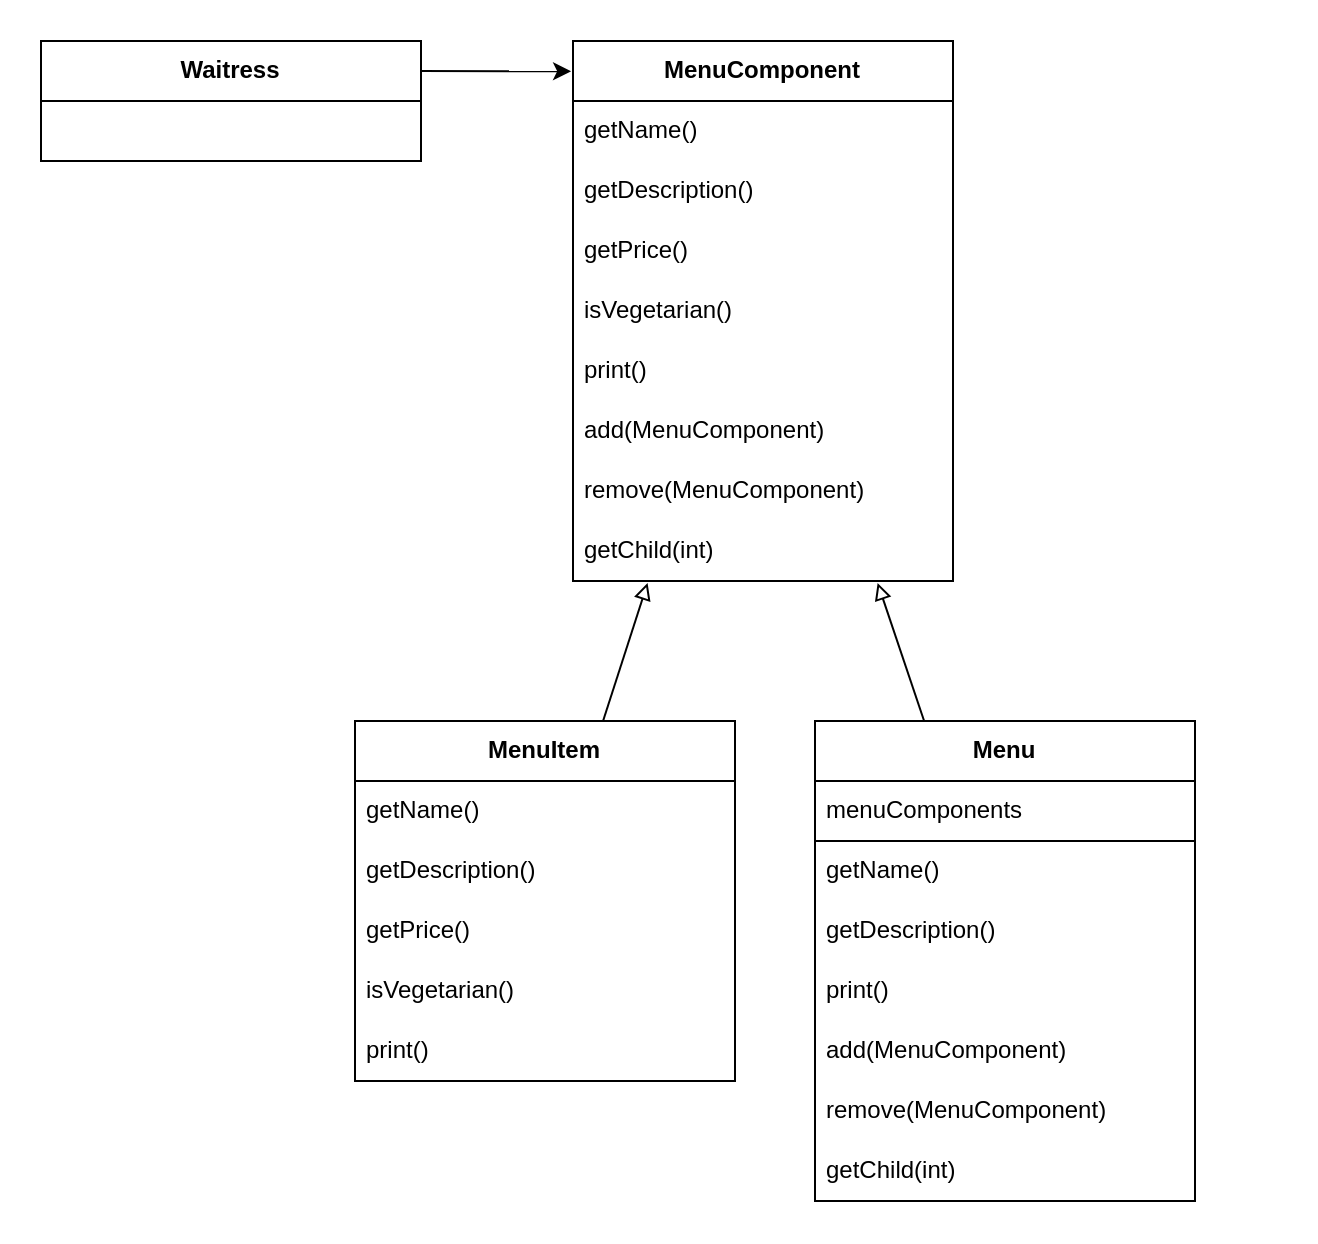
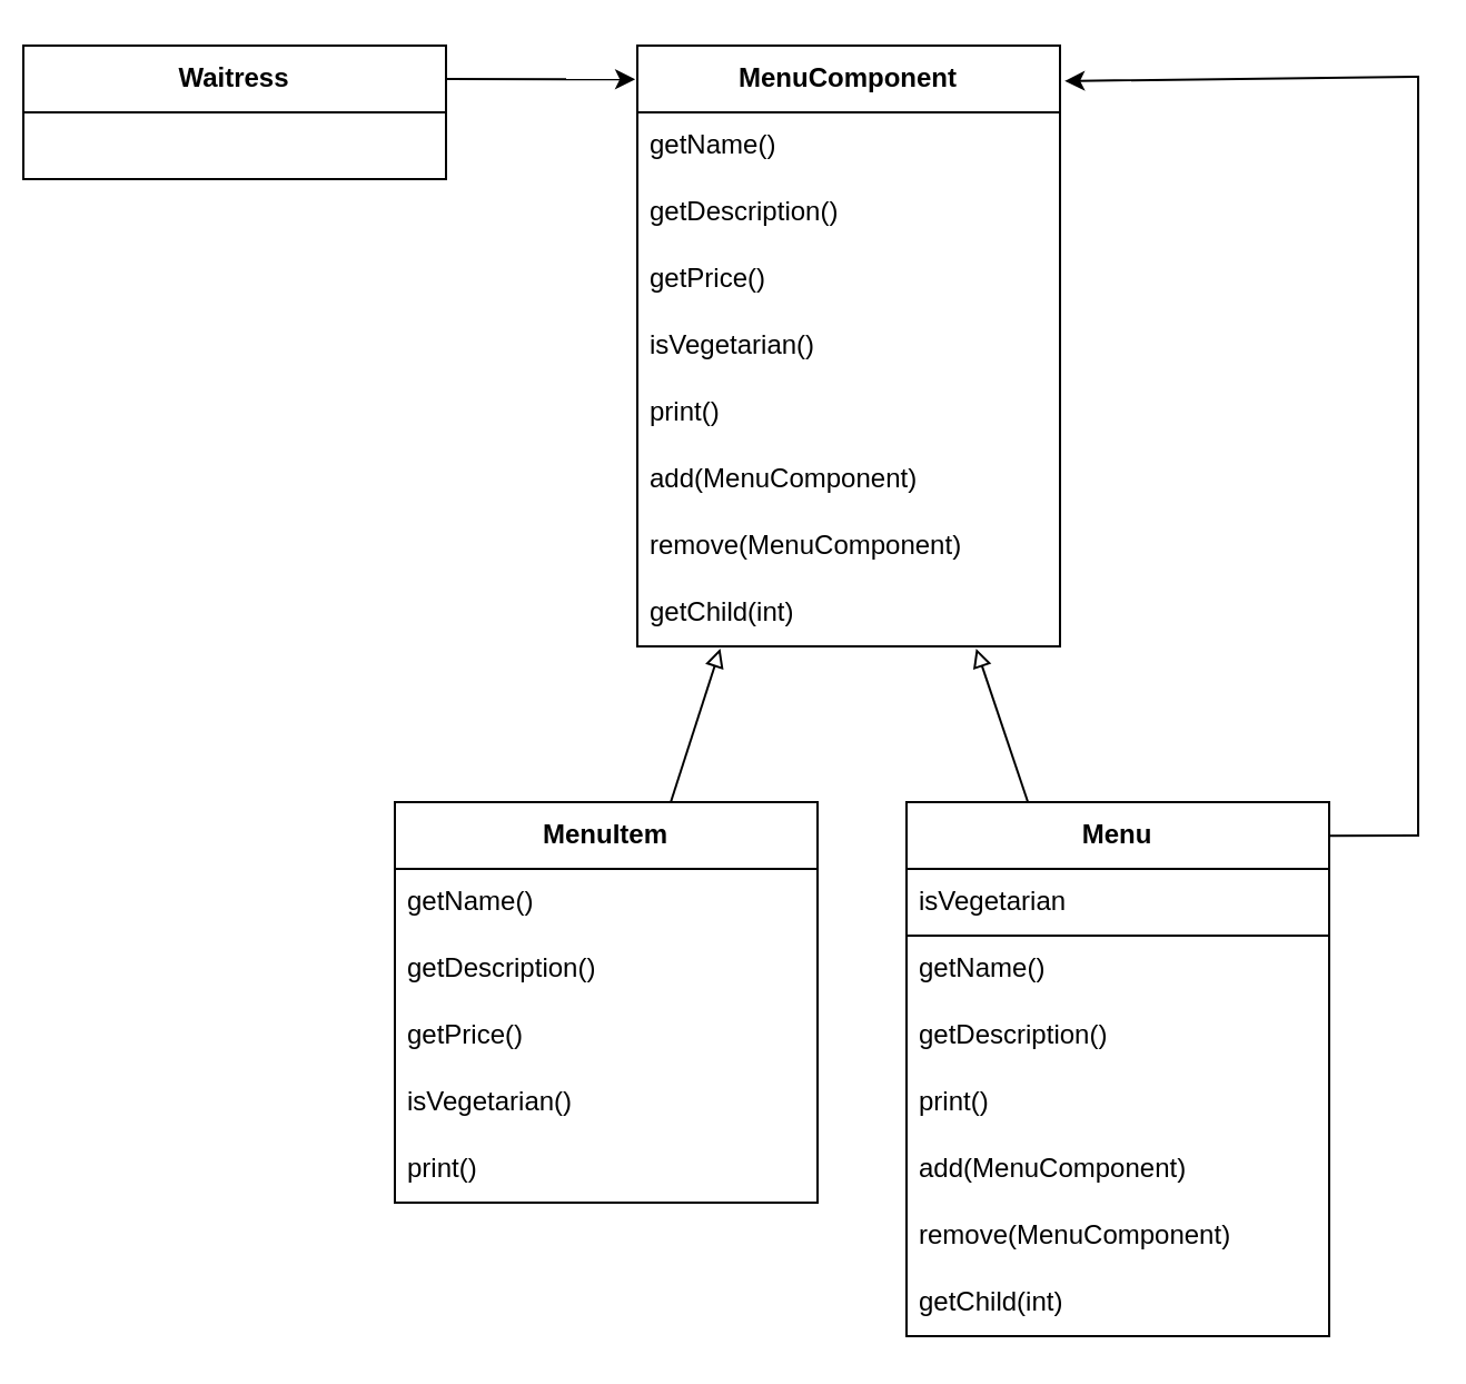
  <mxCell id="0" />
  <mxCell id="1" parent="0" />
  <mxCell id="2" value="MenuComponent" style="swimlane;fontStyle=1;childLayout=stackLayout;horizontal=1;startSize=30;horizontalStack=0;resizeParent=1;resizeParentMax=0;resizeLast=0;collapsible=1;marginBottom=0;whiteSpace=wrap;html=1;" parent="1" vertex="1"><mxGeometry x="286" y="20" width="190" height="270" as="geometry" /></mxCell>
  <mxCell id="3" value="getName()" style="text;strokeColor=none;fillColor=none;align=left;verticalAlign=middle;spacingLeft=4;spacingRight=4;overflow=hidden;points=[[0,0.5],[1,0.5]];portConstraint=eastwest;rotatable=0;whiteSpace=wrap;html=1;" parent="2" vertex="1"><mxGeometry y="30" width="190" height="30" as="geometry" /></mxCell>
  <mxCell id="4" value="getDescription()" style="text;strokeColor=none;fillColor=none;align=left;verticalAlign=middle;spacingLeft=4;spacingRight=4;overflow=hidden;points=[[0,0.5],[1,0.5]];portConstraint=eastwest;rotatable=0;whiteSpace=wrap;html=1;" parent="2" vertex="1"><mxGeometry y="60" width="190" height="30" as="geometry" /></mxCell>
  <mxCell id="5" value="getPrice()" style="text;strokeColor=none;fillColor=none;align=left;verticalAlign=middle;spacingLeft=4;spacingRight=4;overflow=hidden;points=[[0,0.5],[1,0.5]];portConstraint=eastwest;rotatable=0;whiteSpace=wrap;html=1;" parent="2" vertex="1"><mxGeometry y="90" width="190" height="30" as="geometry" /></mxCell>
  <mxCell id="6" value="isVegetarian()" style="text;strokeColor=none;fillColor=none;align=left;verticalAlign=middle;spacingLeft=4;spacingRight=4;overflow=hidden;points=[[0,0.5],[1,0.5]];portConstraint=eastwest;rotatable=0;whiteSpace=wrap;html=1;" parent="2" vertex="1"><mxGeometry y="120" width="190" height="30" as="geometry" /></mxCell>
  <mxCell id="7" value="print()" style="text;strokeColor=none;fillColor=none;align=left;verticalAlign=middle;spacingLeft=4;spacingRight=4;overflow=hidden;points=[[0,0.5],[1,0.5]];portConstraint=eastwest;rotatable=0;whiteSpace=wrap;html=1;" vertex="1" parent="2"><mxGeometry y="150" width="190" height="30" as="geometry" /></mxCell>
  <mxCell id="8" value="add(MenuComponent)" style="text;strokeColor=none;fillColor=none;align=left;verticalAlign=middle;spacingLeft=4;spacingRight=4;overflow=hidden;points=[[0,0.5],[1,0.5]];portConstraint=eastwest;rotatable=0;whiteSpace=wrap;html=1;" vertex="1" parent="2"><mxGeometry y="180" width="190" height="30" as="geometry" /></mxCell>
  <mxCell id="9" value="remove(MenuComponent)" style="text;strokeColor=none;fillColor=none;align=left;verticalAlign=middle;spacingLeft=4;spacingRight=4;overflow=hidden;points=[[0,0.5],[1,0.5]];portConstraint=eastwest;rotatable=0;whiteSpace=wrap;html=1;" vertex="1" parent="2"><mxGeometry y="210" width="190" height="30" as="geometry" /></mxCell>
  <mxCell id="10" value="getChild(int)" style="text;strokeColor=none;fillColor=none;align=left;verticalAlign=middle;spacingLeft=4;spacingRight=4;overflow=hidden;points=[[0,0.5],[1,0.5]];portConstraint=eastwest;rotatable=0;whiteSpace=wrap;html=1;" vertex="1" parent="2"><mxGeometry y="240" width="190" height="30" as="geometry" /></mxCell>
- <mxCell id="11" value="Waitress" style="swimlane;fontStyle=1;childLayout=stackLayout;horizontal=1;startSize=30;horizontalStack=0;resizeParent=1;resizeParentMax=0;resizeLast=0;collapsible=1;marginBottom=0;whiteSpace=wrap;html=1;" parent="1" vertex="1"><mxGeometry x="20" y="20" width="190" height="60" as="geometry" /></mxCell>
+ <mxCell id="11" value="Waitress" style="swimlane;fontStyle=1;childLayout=stackLayout;horizontal=1;startSize=30;horizontalStack=0;resizeParent=1;resizeParentMax=0;resizeLast=0;collapsible=1;marginBottom=0;whiteSpace=wrap;html=1;" parent="1" vertex="1"><mxGeometry x="10" y="20" width="190" height="60" as="geometry" /></mxCell>
  <mxCell id="12" value="" style="endArrow=classic;html=1;rounded=0;exitX=1;exitY=0.25;exitDx=0;exitDy=0;entryX=-0.005;entryY=0.056;entryDx=0;entryDy=0;entryPerimeter=0;" parent="1" source="11" target="2" edge="1"><mxGeometry width="50" height="50" relative="1" as="geometry"><mxPoint x="227" y="290" as="sourcePoint" /><mxPoint x="287" y="-80" as="targetPoint" /></mxGeometry></mxCell>
  <mxCell id="13" value="MenuItem" style="swimlane;fontStyle=1;childLayout=stackLayout;horizontal=1;startSize=30;horizontalStack=0;resizeParent=1;resizeParentMax=0;resizeLast=0;collapsible=1;marginBottom=0;whiteSpace=wrap;html=1;" parent="1" vertex="1"><mxGeometry x="177" y="360" width="190" height="180" as="geometry" /></mxCell>
  <mxCell id="14" value="getName()" style="text;strokeColor=none;fillColor=none;align=left;verticalAlign=middle;spacingLeft=4;spacingRight=4;overflow=hidden;points=[[0,0.5],[1,0.5]];portConstraint=eastwest;rotatable=0;whiteSpace=wrap;html=1;" parent="13" vertex="1"><mxGeometry y="30" width="190" height="30" as="geometry" /></mxCell>
  <mxCell id="15" value="getDescription()" style="text;strokeColor=none;fillColor=none;align=left;verticalAlign=middle;spacingLeft=4;spacingRight=4;overflow=hidden;points=[[0,0.5],[1,0.5]];portConstraint=eastwest;rotatable=0;whiteSpace=wrap;html=1;" vertex="1" parent="13"><mxGeometry y="60" width="190" height="30" as="geometry" /></mxCell>
  <mxCell id="16" value="getPrice()" style="text;strokeColor=none;fillColor=none;align=left;verticalAlign=middle;spacingLeft=4;spacingRight=4;overflow=hidden;points=[[0,0.5],[1,0.5]];portConstraint=eastwest;rotatable=0;whiteSpace=wrap;html=1;" vertex="1" parent="13"><mxGeometry y="90" width="190" height="30" as="geometry" /></mxCell>
  <mxCell id="17" value="isVegetarian()" style="text;strokeColor=none;fillColor=none;align=left;verticalAlign=middle;spacingLeft=4;spacingRight=4;overflow=hidden;points=[[0,0.5],[1,0.5]];portConstraint=eastwest;rotatable=0;whiteSpace=wrap;html=1;" vertex="1" parent="13"><mxGeometry y="120" width="190" height="30" as="geometry" /></mxCell>
  <mxCell id="18" value="print()" style="text;strokeColor=none;fillColor=none;align=left;verticalAlign=middle;spacingLeft=4;spacingRight=4;overflow=hidden;points=[[0,0.5],[1,0.5]];portConstraint=eastwest;rotatable=0;whiteSpace=wrap;html=1;" vertex="1" parent="13"><mxGeometry y="150" width="190" height="30" as="geometry" /></mxCell>
  <mxCell id="19" value="Menu" style="swimlane;fontStyle=1;childLayout=stackLayout;horizontal=1;startSize=30;horizontalStack=0;resizeParent=1;resizeParentMax=0;resizeLast=0;collapsible=1;marginBottom=0;whiteSpace=wrap;html=1;" parent="1" vertex="1"><mxGeometry x="407" y="360" width="190" height="240" as="geometry" /></mxCell>
- <mxCell id="20" value="menuComponents" style="text;strokeColor=default;fillColor=none;align=left;verticalAlign=middle;spacingLeft=4;spacingRight=4;overflow=hidden;points=[[0,0.5],[1,0.5]];portConstraint=eastwest;rotatable=0;whiteSpace=wrap;html=1;" vertex="1" parent="19"><mxGeometry y="30" width="190" height="30" as="geometry" /></mxCell>
+ <mxCell id="20" value="isVegetarian" style="text;strokeColor=default;fillColor=none;align=left;verticalAlign=middle;spacingLeft=4;spacingRight=4;overflow=hidden;points=[[0,0.5],[1,0.5]];portConstraint=eastwest;rotatable=0;whiteSpace=wrap;html=1;" vertex="1" parent="19"><mxGeometry y="30" width="190" height="30" as="geometry" /></mxCell>
  <mxCell id="21" value="getName()" style="text;strokeColor=none;fillColor=none;align=left;verticalAlign=middle;spacingLeft=4;spacingRight=4;overflow=hidden;points=[[0,0.5],[1,0.5]];portConstraint=eastwest;rotatable=0;whiteSpace=wrap;html=1;" parent="19" vertex="1"><mxGeometry y="60" width="190" height="30" as="geometry" /></mxCell>
  <mxCell id="22" value="getDescription()" style="text;strokeColor=none;fillColor=none;align=left;verticalAlign=middle;spacingLeft=4;spacingRight=4;overflow=hidden;points=[[0,0.5],[1,0.5]];portConstraint=eastwest;rotatable=0;whiteSpace=wrap;html=1;" parent="19" vertex="1"><mxGeometry y="90" width="190" height="30" as="geometry" /></mxCell>
  <mxCell id="23" value="print()" style="text;strokeColor=none;fillColor=none;align=left;verticalAlign=middle;spacingLeft=4;spacingRight=4;overflow=hidden;points=[[0,0.5],[1,0.5]];portConstraint=eastwest;rotatable=0;whiteSpace=wrap;html=1;" parent="19" vertex="1"><mxGeometry y="120" width="190" height="30" as="geometry" /></mxCell>
  <mxCell id="24" value="add(MenuComponent)" style="text;strokeColor=none;fillColor=none;align=left;verticalAlign=middle;spacingLeft=4;spacingRight=4;overflow=hidden;points=[[0,0.5],[1,0.5]];portConstraint=eastwest;rotatable=0;whiteSpace=wrap;html=1;" parent="19" vertex="1"><mxGeometry y="150" width="190" height="30" as="geometry" /></mxCell>
  <mxCell id="25" value="remove(MenuComponent)" style="text;strokeColor=none;fillColor=none;align=left;verticalAlign=middle;spacingLeft=4;spacingRight=4;overflow=hidden;points=[[0,0.5],[1,0.5]];portConstraint=eastwest;rotatable=0;whiteSpace=wrap;html=1;" vertex="1" parent="19"><mxGeometry y="180" width="190" height="30" as="geometry" /></mxCell>
  <mxCell id="26" value="getChild(int)" style="text;strokeColor=none;fillColor=none;align=left;verticalAlign=middle;spacingLeft=4;spacingRight=4;overflow=hidden;points=[[0,0.5],[1,0.5]];portConstraint=eastwest;rotatable=0;whiteSpace=wrap;html=1;" vertex="1" parent="19"><mxGeometry y="210" width="190" height="30" as="geometry" /></mxCell>
  <mxCell id="27" value="" style="endArrow=block;html=1;rounded=0;endFill=0;" parent="1" source="13" edge="1"><mxGeometry width="50" height="50" relative="1" as="geometry"><mxPoint x="217" y="441" as="sourcePoint" /><mxPoint x="323.294" y="291" as="targetPoint" /></mxGeometry></mxCell>
  <mxCell id="28" value="" style="endArrow=block;html=1;rounded=0;endFill=0;" parent="1" source="19" edge="1"><mxGeometry width="50" height="50" relative="1" as="geometry"><mxPoint x="298.769" y="271" as="sourcePoint" /><mxPoint x="438.316" y="291" as="targetPoint" /></mxGeometry></mxCell>
+ <mxCell id="29" value="" style="endArrow=classic;html=1;rounded=0;exitX=1;exitY=0.063;exitDx=0;exitDy=0;exitPerimeter=0;entryX=1.011;entryY=0.059;entryDx=0;entryDy=0;entryPerimeter=0;" parent="1" source="19" target="2" edge="1"><mxGeometry width="50" height="50" relative="1" as="geometry"><mxPoint x="637" y="320" as="sourcePoint" /><mxPoint x="587" y="-40" as="targetPoint" /><Array as="points"><mxPoint x="637" y="375" /><mxPoint x="637" y="34" /></Array></mxGeometry></mxCell>
